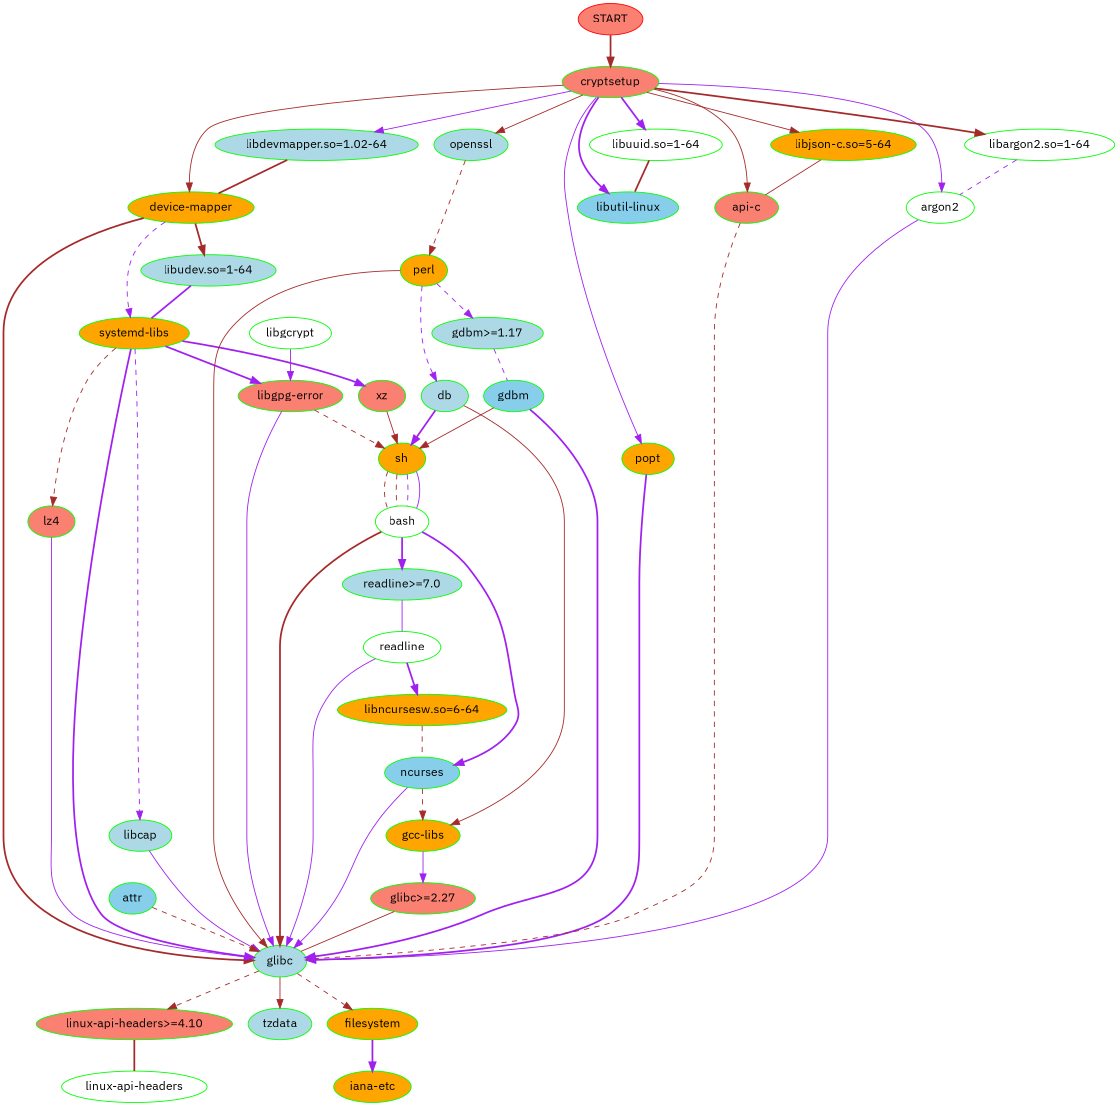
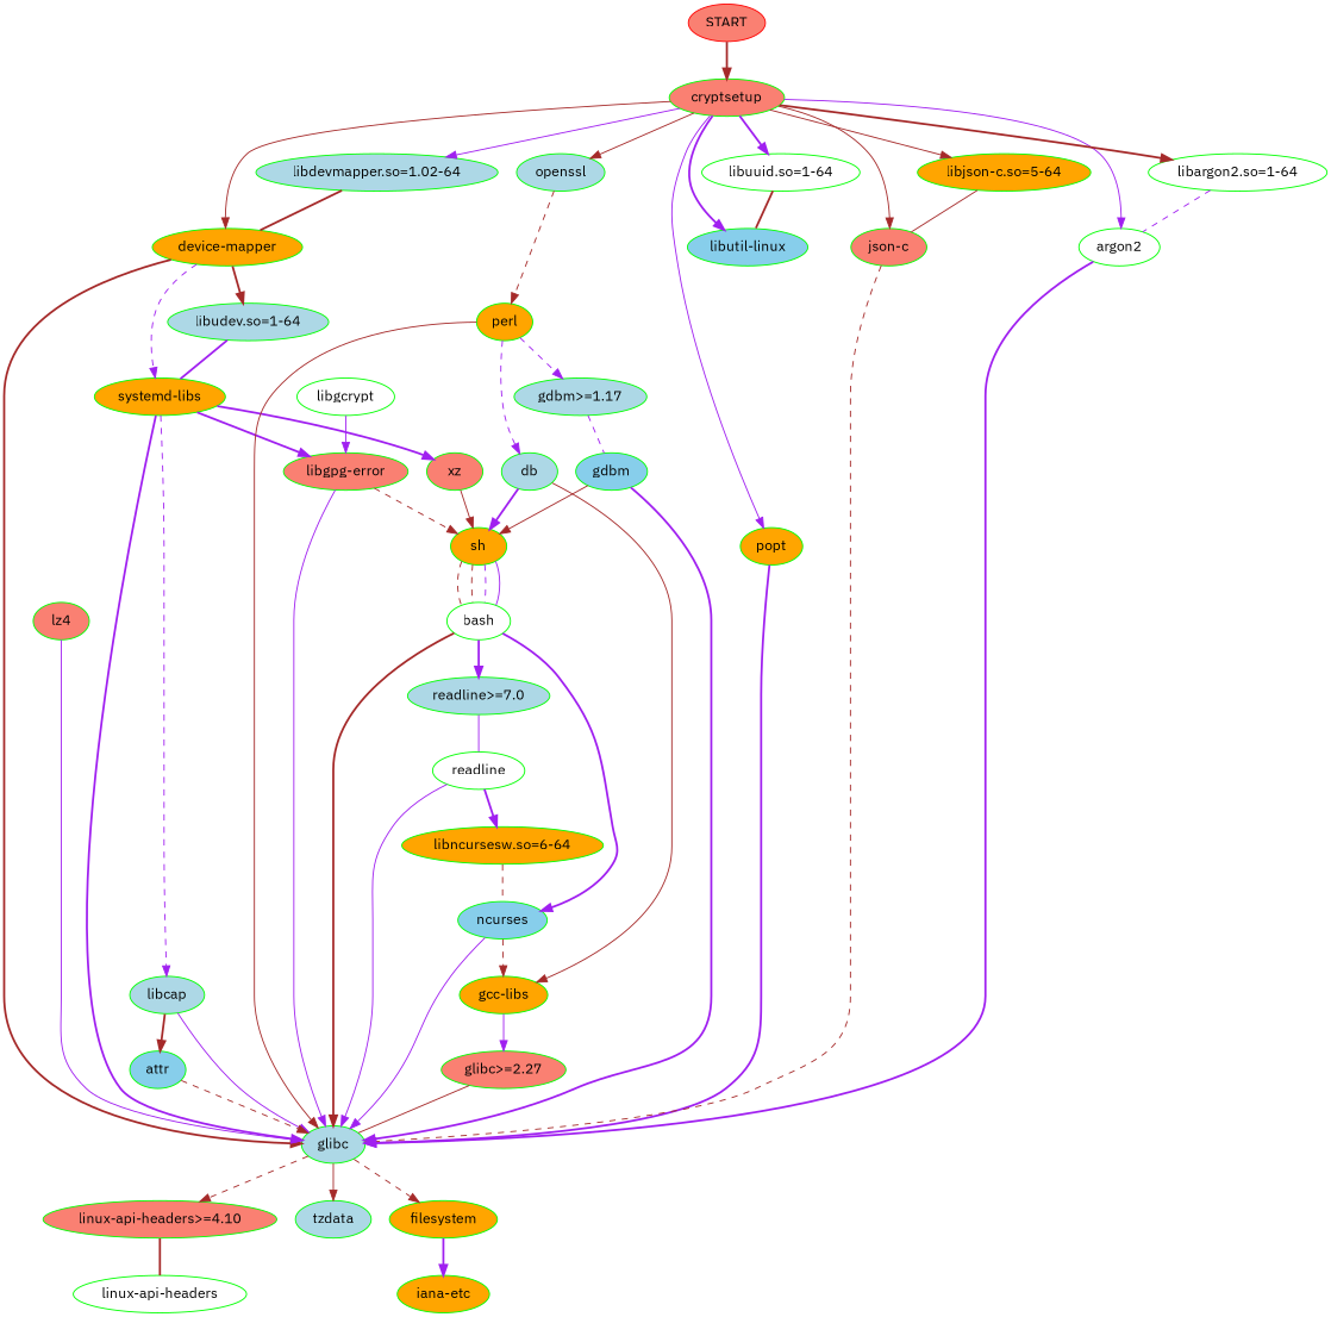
  digraph {
    fontname="IBM Plex Sans"
    node [color=green fillcolor=orange fontname="IBM Plex Sans" style=filled]
    edge [color=purple fontname="IBM Plex Sans" style=solid]
    START [color=red fillcolor=salmon]
    cryptsetup [fillcolor=salmon]
    "device-mapper"
    "libdevmapper.so=1.02-64" [fillcolor=lightblue]
    openssl [fillcolor=lightblue]
    popt
    "libutil-linux" [fillcolor=skyblue]
    "libuuid.so=1-64" [fillcolor=white]
-   "json-c" [fillcolor=salmon label="api-c"]
+   "json-c" [fillcolor=salmon]
    "libjson-c.so=5-64"
    argon2 [fillcolor=white]
    "libargon2.so=1-64" [fillcolor=white]
    glibc [fillcolor=lightblue]
    "systemd-libs"
    "libudev.so=1-64" [fillcolor=lightblue]
    perl
    "linux-api-headers>=4.10" [fillcolor=salmon]
    tzdata [fillcolor=lightblue]
    filesystem
    libcap [fillcolor=lightblue]
    lz4 [fillcolor=salmon]
    xz [fillcolor=salmon]
    "libgpg-error" [fillcolor=salmon]
    "linux-api-headers" [fillcolor=white]
    "iana-etc"
    attr [fillcolor=skyblue]
    libgcrypt [fillcolor=white]
    sh
    bash [fillcolor=white]
    "readline>=7.0" [fillcolor=lightblue]
    ncurses [fillcolor=skyblue]
    readline [fillcolor=white]
    "gcc-libs"
    "libncursesw.so=6-64"
    "glibc>=2.27" [fillcolor=salmon]
    "gdbm>=1.17" [fillcolor=lightblue]
    db [fillcolor=lightblue]
    gdbm [fillcolor=skyblue]
    START -> cryptsetup [color=brown style=bold]
    cryptsetup -> "device-mapper" [color=brown]
    cryptsetup -> "libdevmapper.so=1.02-64"
    cryptsetup -> openssl [color=brown]
    cryptsetup -> popt
    cryptsetup -> "libutil-linux" [style=bold]
    cryptsetup -> "libuuid.so=1-64" [style=bold]
    cryptsetup -> "json-c" [color=brown]
    cryptsetup -> "libjson-c.so=5-64" [color=brown]
    cryptsetup -> argon2
    cryptsetup -> "libargon2.so=1-64" [color=brown style=bold]
    "device-mapper" -> glibc [color=brown style=bold]
    "device-mapper" -> "systemd-libs" [style=dashed]
    "device-mapper" -> "libudev.so=1-64" [color=brown style=bold]
    "libdevmapper.so=1.02-64" -> "device-mapper" [arrowhead=none color=brown style=bold]
    openssl -> perl [color=brown style=dashed]
    popt -> glibc [style=bold]
    "libuuid.so=1-64" -> "libutil-linux" [arrowhead=none color=brown style=bold]
    "json-c" -> glibc [color=brown style=dashed]
    "libjson-c.so=5-64" -> "json-c" [arrowhead=none color=brown]
-   argon2 -> glibc
+   argon2 -> glibc [style=bold]
    "libargon2.so=1-64" -> argon2 [arrowhead=none style=dashed]
    glibc -> "linux-api-headers>=4.10" [color=brown style=dashed]
    glibc -> tzdata [color=brown]
    glibc -> filesystem [color=brown style=dashed]
    "systemd-libs" -> glibc [style=bold]
    "systemd-libs" -> libcap [style=dashed]
-   "systemd-libs" -> lz4 [color=brown style=dashed]
    "systemd-libs" -> xz [style=bold]
    "systemd-libs" -> "libgpg-error" [style=bold]
    "libudev.so=1-64" -> "systemd-libs" [arrowhead=none style=bold]
    perl -> glibc [color=brown]
    perl -> "gdbm>=1.17" [style=dashed]
    perl -> db [style=dashed]
    "linux-api-headers>=4.10" -> "linux-api-headers" [arrowhead=none color=brown style=bold]
    filesystem -> "iana-etc" [style=bold]
    libcap -> glibc
+   libcap -> attr [color=brown style=bold]
    lz4 -> glibc
    xz -> sh [color=brown]
    "libgpg-error" -> glibc
    "libgpg-error" -> sh [color=brown style=dashed]
    attr -> glibc [color=brown style=dashed]
    libgcrypt -> "libgpg-error"
    sh -> bash [arrowhead=none color=brown style=dashed]
    sh -> bash [arrowhead=none color=brown style=dashed]
    sh -> bash [arrowhead=none style=dashed]
    sh -> bash [arrowhead=none]
    bash -> glibc [color=brown style=bold]
    bash -> "readline>=7.0" [style=bold]
    bash -> ncurses [style=bold]
    "readline>=7.0" -> readline [arrowhead=none]
    ncurses -> glibc
    ncurses -> "gcc-libs" [color=brown style=dashed]
    readline -> glibc
    readline -> "libncursesw.so=6-64" [style=bold]
    "gcc-libs" -> "glibc>=2.27"
    "libncursesw.so=6-64" -> ncurses [arrowhead=none color=brown style=dashed]
    "glibc>=2.27" -> glibc [arrowhead=none color=brown]
    "gdbm>=1.17" -> gdbm [arrowhead=none style=dashed]
    db -> sh [style=bold]
    db -> "gcc-libs" [color=brown]
    gdbm -> glibc [style=bold]
    gdbm -> sh [color=brown]
  }
